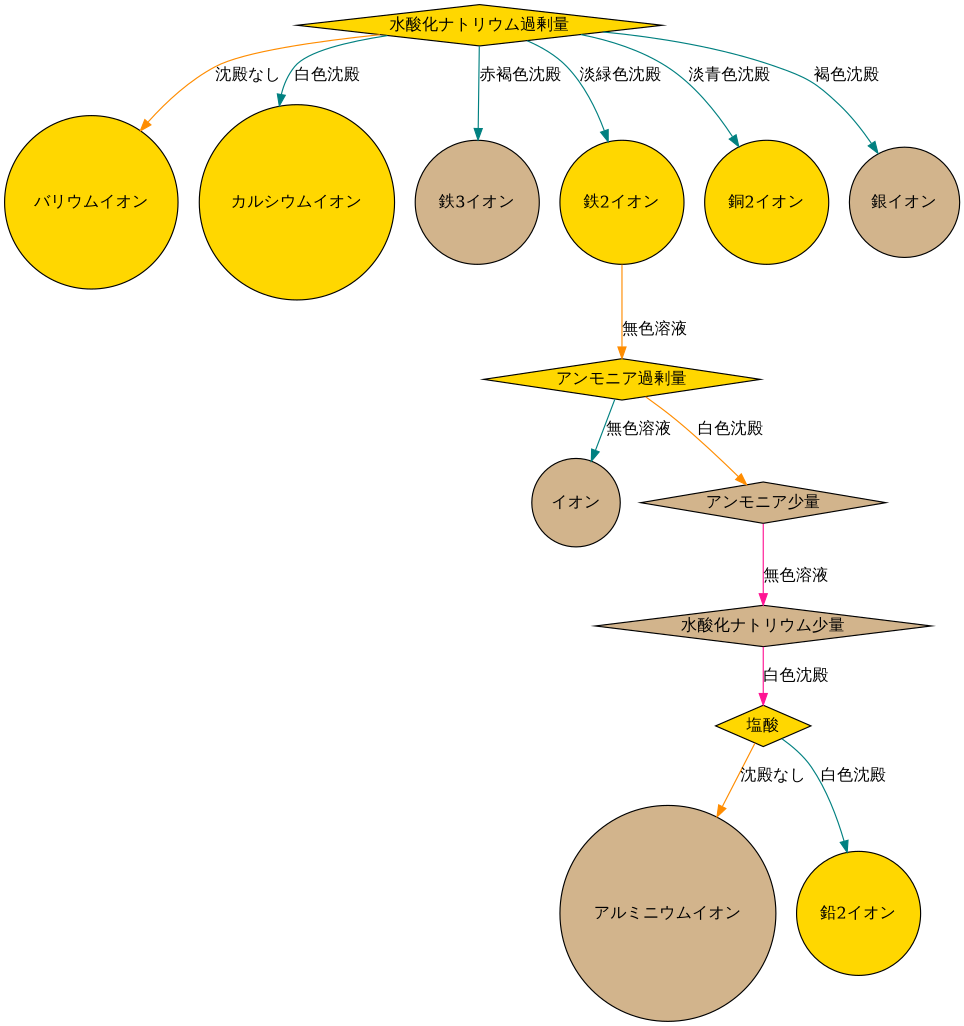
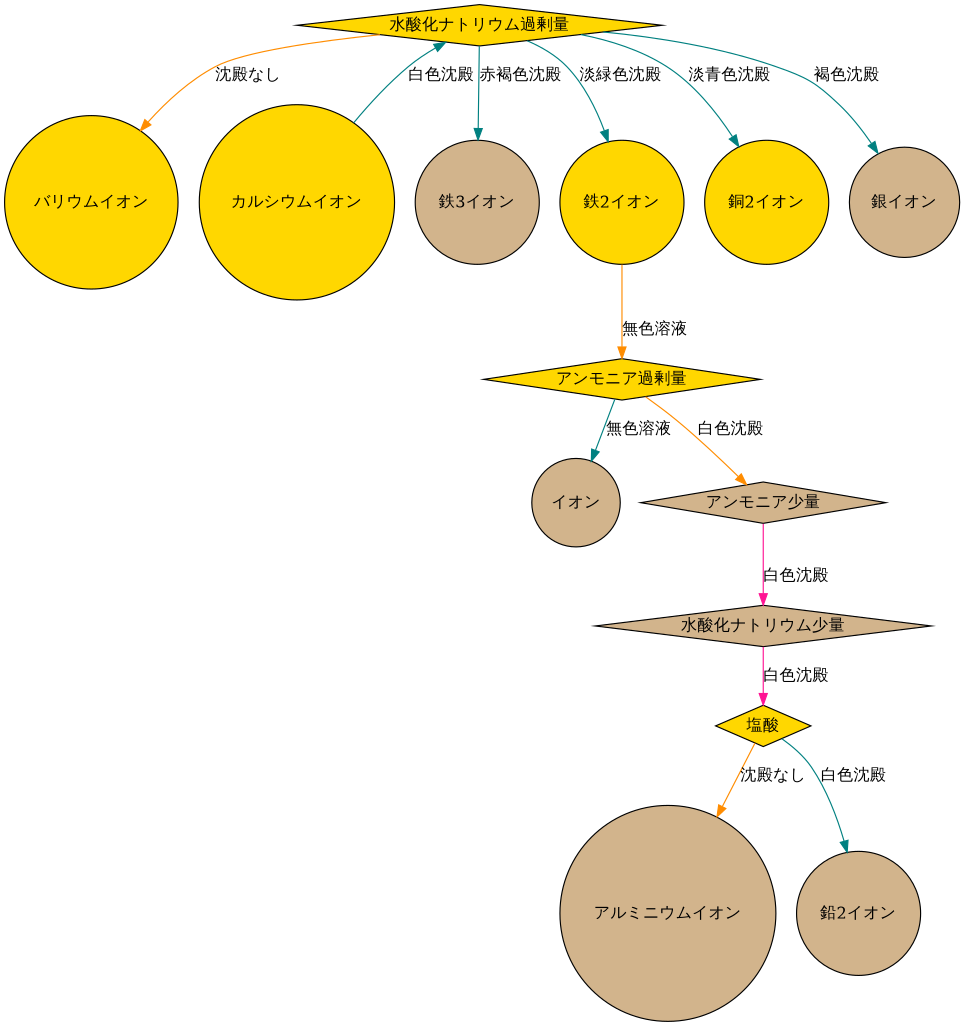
  digraph {
    node [fillcolor=gold shape=circle style=filled]
    edge [color=teal]
    n1 [label="水酸化ナトリウム過剰量" shape=diamond]
    n2 [label="バリウムイオン"]
    n3 [label="カルシウムイオン"]
    n4 [fillcolor=tan label="鉄3イオン"]
    n5 [label="鉄2イオン"]
    n6 [label="銅2イオン"]
    n7 [fillcolor=tan label="銀イオン"]
    n8 [label="アンモニア過剰量" shape=diamond]
    n9 [fillcolor=tan label="イオン"]
    n10 [fillcolor=tan label="アンモニア少量" shape=diamond]
    n11 [fillcolor=tan label="水酸化ナトリウム少量" shape=diamond]
    n12 [label="塩酸" shape=diamond]
    n13 [fillcolor=tan label="アルミニウムイオン"]
-   n14 [label="鉛2イオン"]
+   n14 [fillcolor=tan label="鉛2イオン"]
    n1 -> n2 [color=darkorange label="沈殿なし"]
-   n1 -> n3 [label="白色沈殿"]
+   n3 -> n1 [label="白色沈殿"]
    n1 -> n4 [label="赤褐色沈殿"]
    n1 -> n5 [label="淡緑色沈殿"]
    n1 -> n6 [label="淡青色沈殿"]
    n1 -> n7 [label="褐色沈殿"]
    n5 -> n8 [color=darkorange label="無色溶液"]
    n8 -> n9 [label="無色溶液"]
    n8 -> n10 [color=darkorange label="白色沈殿"]
-   n10 -> n11 [color=deeppink label="無色溶液"]
+   n10 -> n11 [color=deeppink label="白色沈殿"]
    n11 -> n12 [color=deeppink label="白色沈殿"]
    n12 -> n13 [color=darkorange label="沈殿なし"]
    n12 -> n14 [label="白色沈殿"]
  }
